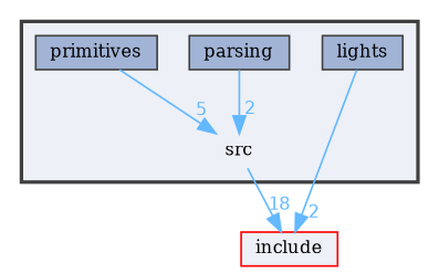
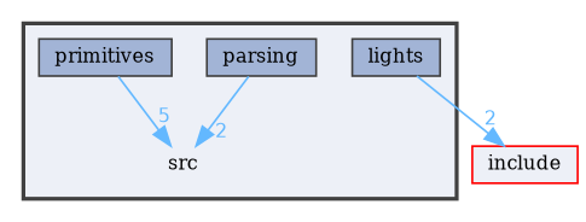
  digraph {
    compound=true
    fontname="DejaVu Serif"
    node [fontname="DejaVu Serif" fontsize=10 shape=box color=grey25 fillcolor="#a2b4d6" style=filled]
    edge [color=steelblue1 fontcolor=steelblue1 fontname="DejaVu Serif" fontsize=10 headlabel=2 labeldistance=1.5 labelfontname=Helvetica labelfontsize=10]
    n1 [height=0.2 label=src shape=plaintext width=0.4 color="" fillcolor="" style=""]
    n2 [height=0.2 label=lights width=0.4]
    n3 [height=0.2 label=parsing width=0.4]
    n4 [height=0.2 label=primitives width=0.4]
    n5 [color=red fillcolor="#edf0f7" height=0.2 label=include width=0.4]
    subgraph cluster_1 {
      bgcolor="#edf0f7"
      fontsize=10
      pencolor=grey25
      style="filled,bold"
      n1
      n2
      n3
      n4
    }
-   n1 -> n5 [headlabel=18]
    n2 -> n5
    n3 -> n1
    n4 -> n1 [headlabel=5]
  }
